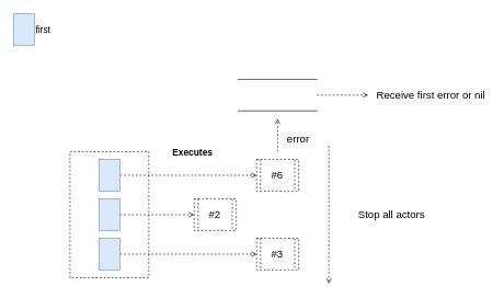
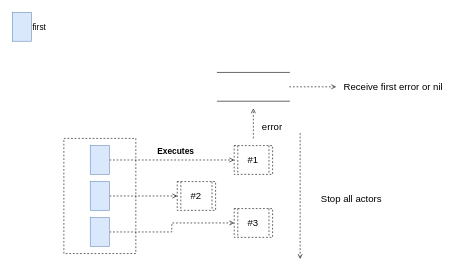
  <mxCell id="0" />
  <mxCell id="1" parent="0" />
  <mxCell id="2" value="" style="rounded=0;whiteSpace=wrap;html=1;fontSize=14;align=left;fillColor=none;dashed=1;" vertex="1" parent="1"><mxGeometry x="106" y="230" width="120" height="192" as="geometry" /></mxCell>
  <mxCell id="3" value="" style="rounded=0;whiteSpace=wrap;html=1;fillColor=#dae8fc;strokeColor=#6c8ebf;" vertex="1" parent="1"><mxGeometry x="20" y="20" width="32" height="48" as="geometry" /></mxCell>
  <mxCell id="4" value="first" style="text;html=1;align=left;verticalAlign=middle;resizable=0;points=[];autosize=1;fontSize=14;" vertex="1" parent="1"><mxGeometry x="52" y="34" width="50" height="20" as="geometry" /></mxCell>
  <mxCell id="5" style="edgeStyle=orthogonalEdgeStyle;rounded=0;orthogonalLoop=1;jettySize=auto;html=1;exitX=1;exitY=0.5;exitDx=0;exitDy=0;fontSize=14;dashed=1;endArrow=open;endFill=0;" edge="1" parent="1" source="6" target="14"><mxGeometry relative="1" as="geometry" /></mxCell>
  <mxCell id="6" value="" style="rounded=0;whiteSpace=wrap;html=1;fillColor=#dae8fc;strokeColor=#6c8ebf;" vertex="1" parent="1"><mxGeometry x="150" y="242" width="32" height="48" as="geometry" /></mxCell>
  <mxCell id="7" style="edgeStyle=orthogonalEdgeStyle;rounded=0;orthogonalLoop=1;jettySize=auto;html=1;exitX=1;exitY=0.5;exitDx=0;exitDy=0;entryX=0;entryY=0.5;entryDx=0;entryDy=0;dashed=1;endArrow=open;endFill=0;fontSize=14;" edge="1" parent="1" source="8" target="15"><mxGeometry relative="1" as="geometry" /></mxCell>
  <mxCell id="8" value="" style="rounded=0;whiteSpace=wrap;html=1;fillColor=#dae8fc;strokeColor=#6c8ebf;" vertex="1" parent="1"><mxGeometry x="150" y="302" width="32" height="48" as="geometry" /></mxCell>
  <mxCell id="9" style="edgeStyle=orthogonalEdgeStyle;rounded=0;orthogonalLoop=1;jettySize=auto;html=1;exitX=1;exitY=0.5;exitDx=0;exitDy=0;dashed=1;endArrow=open;endFill=0;fontSize=14;" edge="1" parent="1" source="10" target="16"><mxGeometry relative="1" as="geometry" /></mxCell>
  <mxCell id="10" value="" style="rounded=0;whiteSpace=wrap;html=1;fillColor=#dae8fc;strokeColor=#6c8ebf;" vertex="1" parent="1"><mxGeometry x="150" y="362" width="32" height="48" as="geometry" /></mxCell>
  <mxCell id="11" style="edgeStyle=orthogonalEdgeStyle;rounded=0;orthogonalLoop=1;jettySize=auto;html=1;exitX=1;exitY=0.5;exitDx=0;exitDy=0;dashed=1;endArrow=open;endFill=0;fontSize=16;" edge="1" parent="1" source="12"><mxGeometry relative="1" as="geometry"><mxPoint x="560" y="144" as="targetPoint" /></mxGeometry></mxCell>
  <mxCell id="12" value="" style="shape=partialRectangle;whiteSpace=wrap;html=1;left=0;right=0;fillColor=none;fontSize=14;align=left;" vertex="1" parent="1"><mxGeometry x="362" y="120" width="120" height="48" as="geometry" /></mxCell>
  <mxCell id="13" style="edgeStyle=orthogonalEdgeStyle;rounded=0;orthogonalLoop=1;jettySize=auto;html=1;dashed=1;endArrow=open;endFill=0;fontSize=16;" edge="1" parent="1"><mxGeometry relative="1" as="geometry"><mxPoint x="422" y="230" as="sourcePoint" /><mxPoint x="422" y="180" as="targetPoint" /></mxGeometry></mxCell>
- <mxCell id="14" value="#6" style="shape=process;whiteSpace=wrap;html=1;backgroundOutline=1;fillColor=none;fontSize=16;align=center;dashed=1;" vertex="1" parent="1"><mxGeometry x="390" y="242" width="64" height="48" as="geometry" /></mxCell>
+ <mxCell id="14" value="#1" style="shape=process;whiteSpace=wrap;html=1;backgroundOutline=1;fillColor=none;fontSize=16;align=center;dashed=1;" vertex="1" parent="1"><mxGeometry x="390" y="242" width="64" height="48" as="geometry" /></mxCell>
  <mxCell id="15" value="#2" style="shape=process;whiteSpace=wrap;html=1;backgroundOutline=1;fillColor=none;fontSize=16;align=center;dashed=1;" vertex="1" parent="1"><mxGeometry x="295" y="302" width="64" height="48" as="geometry" /></mxCell>
- <mxCell id="16" value="#3" style="shape=process;whiteSpace=wrap;html=1;backgroundOutline=1;fillColor=none;fontSize=16;align=center;dashed=1;" vertex="1" parent="1"><mxGeometry x="390" y="362" width="64" height="48" as="geometry" /></mxCell>
- <mxCell id="17" value="Executes" style="text;html=1;align=left;verticalAlign=middle;resizable=0;points=[];autosize=1;fontSize=14;fontStyle=1" vertex="1" parent="1"><mxGeometry x="260" y="222" width="80" height="20" as="geometry" /></mxCell>
+ <mxCell id="16" value="#3" style="shape=process;whiteSpace=wrap;html=1;backgroundOutline=1;fillColor=none;fontSize=16;align=center;dashed=1;" vertex="1" parent="1"><mxGeometry x="390" y="347" width="64" height="48" as="geometry" /></mxCell>
+ <mxCell id="17" value="Executes" style="text;html=1;align=left;verticalAlign=middle;resizable=0;points=[];autosize=1;fontSize=14;fontStyle=1" vertex="1" parent="1"><mxGeometry x="260" y="242" width="80" height="20" as="geometry" /></mxCell>
  <mxCell id="18" value="error" style="text;html=1;align=center;verticalAlign=middle;resizable=0;points=[];autosize=1;fontSize=16;" vertex="1" parent="1"><mxGeometry x="428" y="200" width="50" height="20" as="geometry" /></mxCell>
  <mxCell id="19" style="edgeStyle=orthogonalEdgeStyle;rounded=0;orthogonalLoop=1;jettySize=auto;html=1;dashed=1;endArrow=open;endFill=0;fontSize=16;" edge="1" parent="1"><mxGeometry relative="1" as="geometry"><mxPoint x="500" y="431" as="targetPoint" /><mxPoint x="500" y="221" as="sourcePoint" /><Array as="points"><mxPoint x="500" y="401" /><mxPoint x="500" y="401" /></Array></mxGeometry></mxCell>
  <mxCell id="20" value="Receive first error or nil" style="text;html=1;align=center;verticalAlign=middle;resizable=0;points=[];autosize=1;fontSize=16;" vertex="1" parent="1"><mxGeometry x="565" y="134" width="180" height="20" as="geometry" /></mxCell>
- <mxCell id="21" value="Stop all actors" style="text;html=1;align=center;verticalAlign=middle;resizable=0;points=[];autosize=1;fontSize=16;" vertex="1" parent="1"><mxGeometry x="535" y="316" width="120" height="20" as="geometry" /></mxCell>
+ <mxCell id="21" value="Stop all actors" style="text;html=1;align=center;verticalAlign=middle;resizable=0;points=[];autosize=1;fontSize=16;" vertex="1" parent="1"><mxGeometry x="525" y="321" width="120" height="20" as="geometry" /></mxCell>
